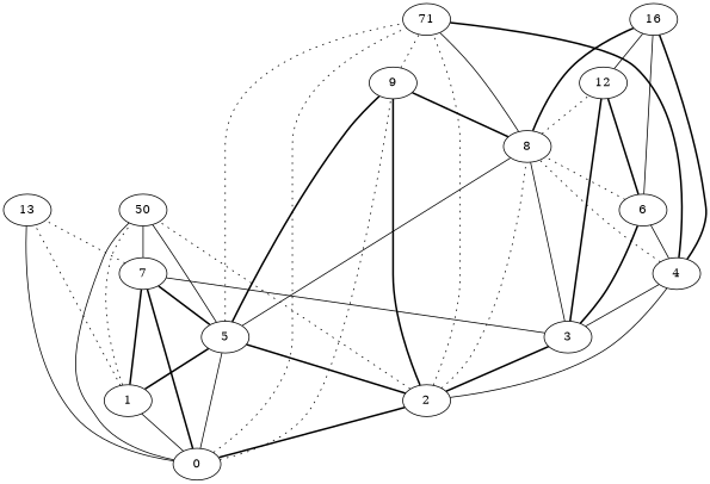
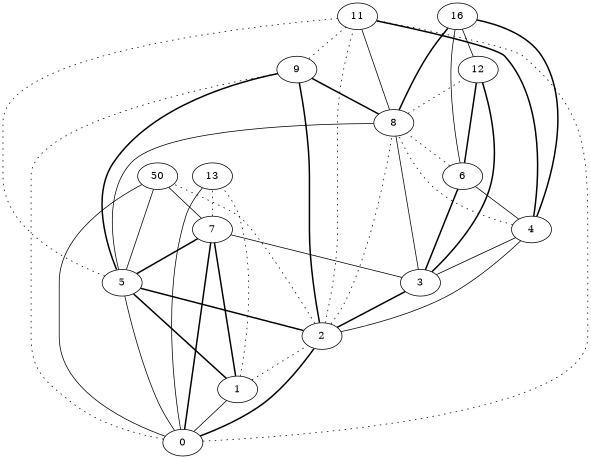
  digraph {
    rankdir=BT
    edge [arrowhead=both style=bold]
    0
    1
    2
    5
    7
    9
    n7 [label=50]
-   11 [label=71]
+   11
    13
    3
    4
    8
    6
    12
    n15 [label=16]
    0 -> 1 [style=solid]
    0 -> 2
    0 -> 5 [style=solid]
    0 -> 7
    0 -> 9 [style=dotted]
    0 -> n7 [style=solid]
    0 -> 11 [style=dotted]
    0 -> 13 [style=solid]
    1 -> 5
    1 -> 7
-   1 -> n7 [style=dotted]
+   1 -> 2 [style=dotted]
    1 -> 13 [style=dotted]
    2 -> 5
    2 -> 9
    2 -> n7 [style=dotted]
    2 -> 11 [style=dotted]
    2 -> 3
    2 -> 4 [style=solid]
    2 -> 8 [style=dotted]
    5 -> 7
    5 -> 9
    5 -> n7 [style=solid]
    5 -> 11 [style=dotted]
    5 -> 8 [style=solid]
    7 -> n7 [style=solid]
    7 -> 13 [style=dotted]
    9 -> 11 [style=dotted]
    3 -> 7 [style=solid]
    3 -> 4 [style=solid]
    3 -> 8 [style=solid]
    3 -> 6
    3 -> 12
    4 -> 11
    4 -> 8 [style=dotted]
    4 -> 6 [style=solid]
    4 -> n15
    8 -> 9
    8 -> 11 [style=solid]
    8 -> 12 [style=dotted]
    8 -> n15
    6 -> 8 [style=dotted]
    6 -> 12
    6 -> n15 [style=solid]
    12 -> n15 [style=solid]
  }
